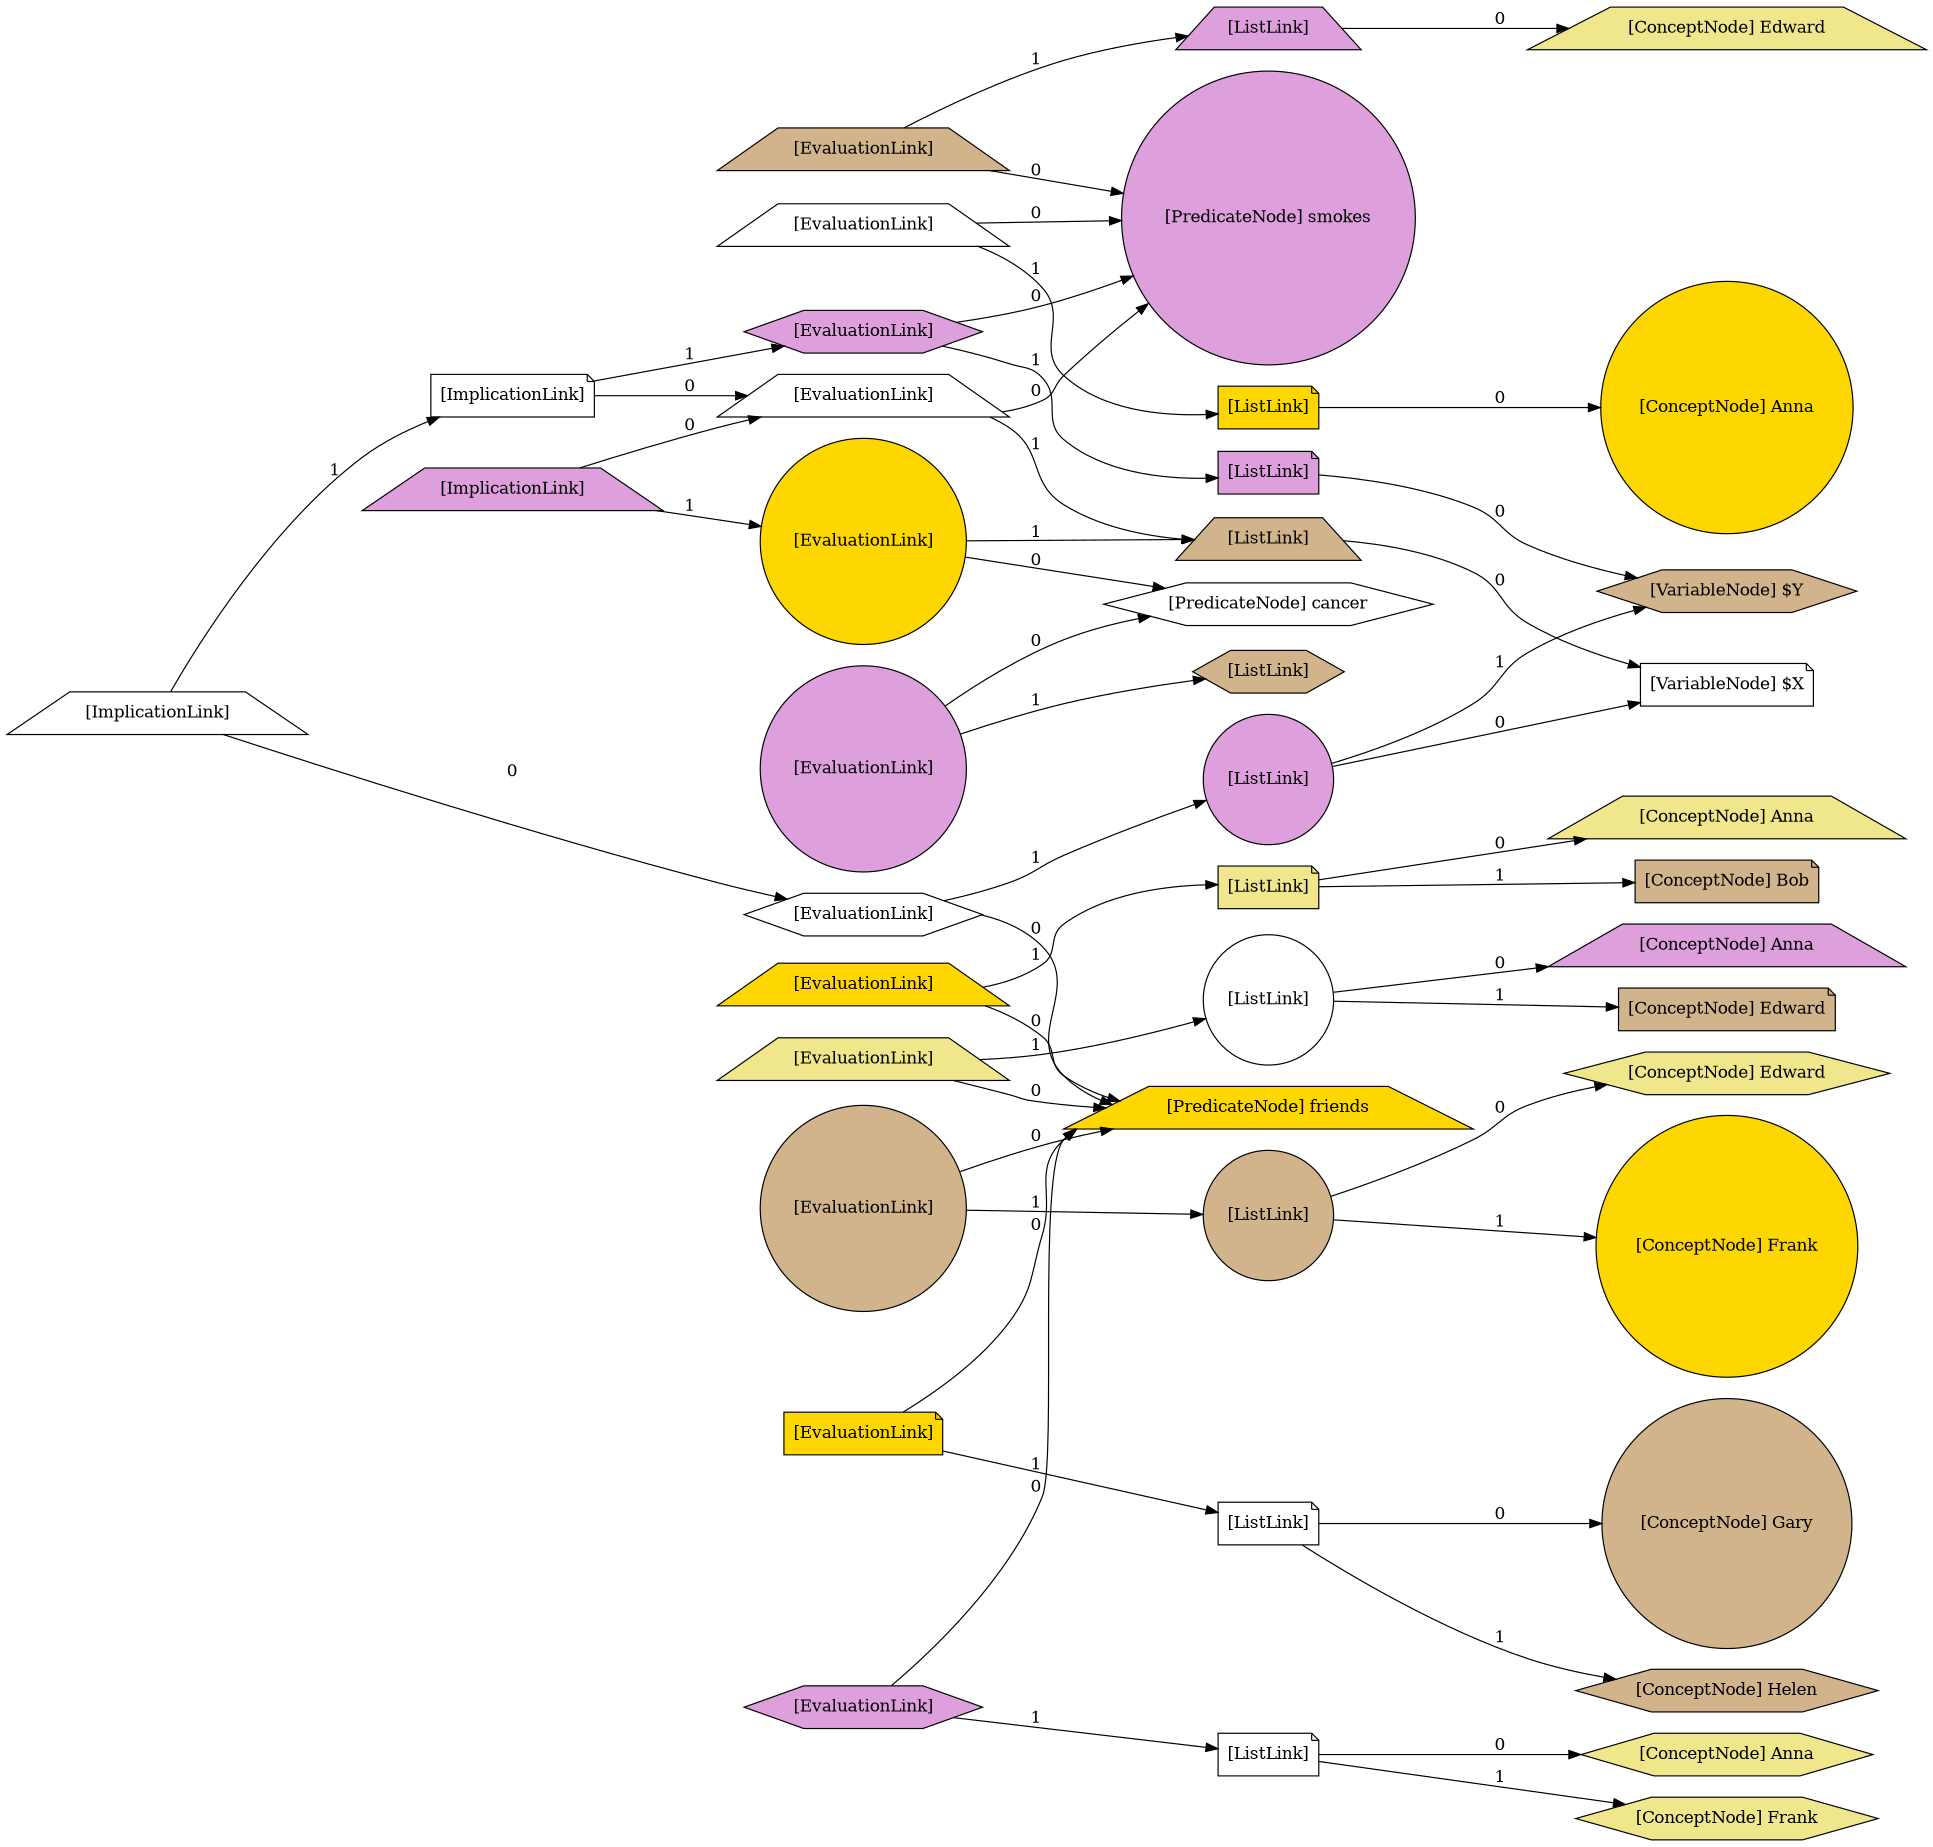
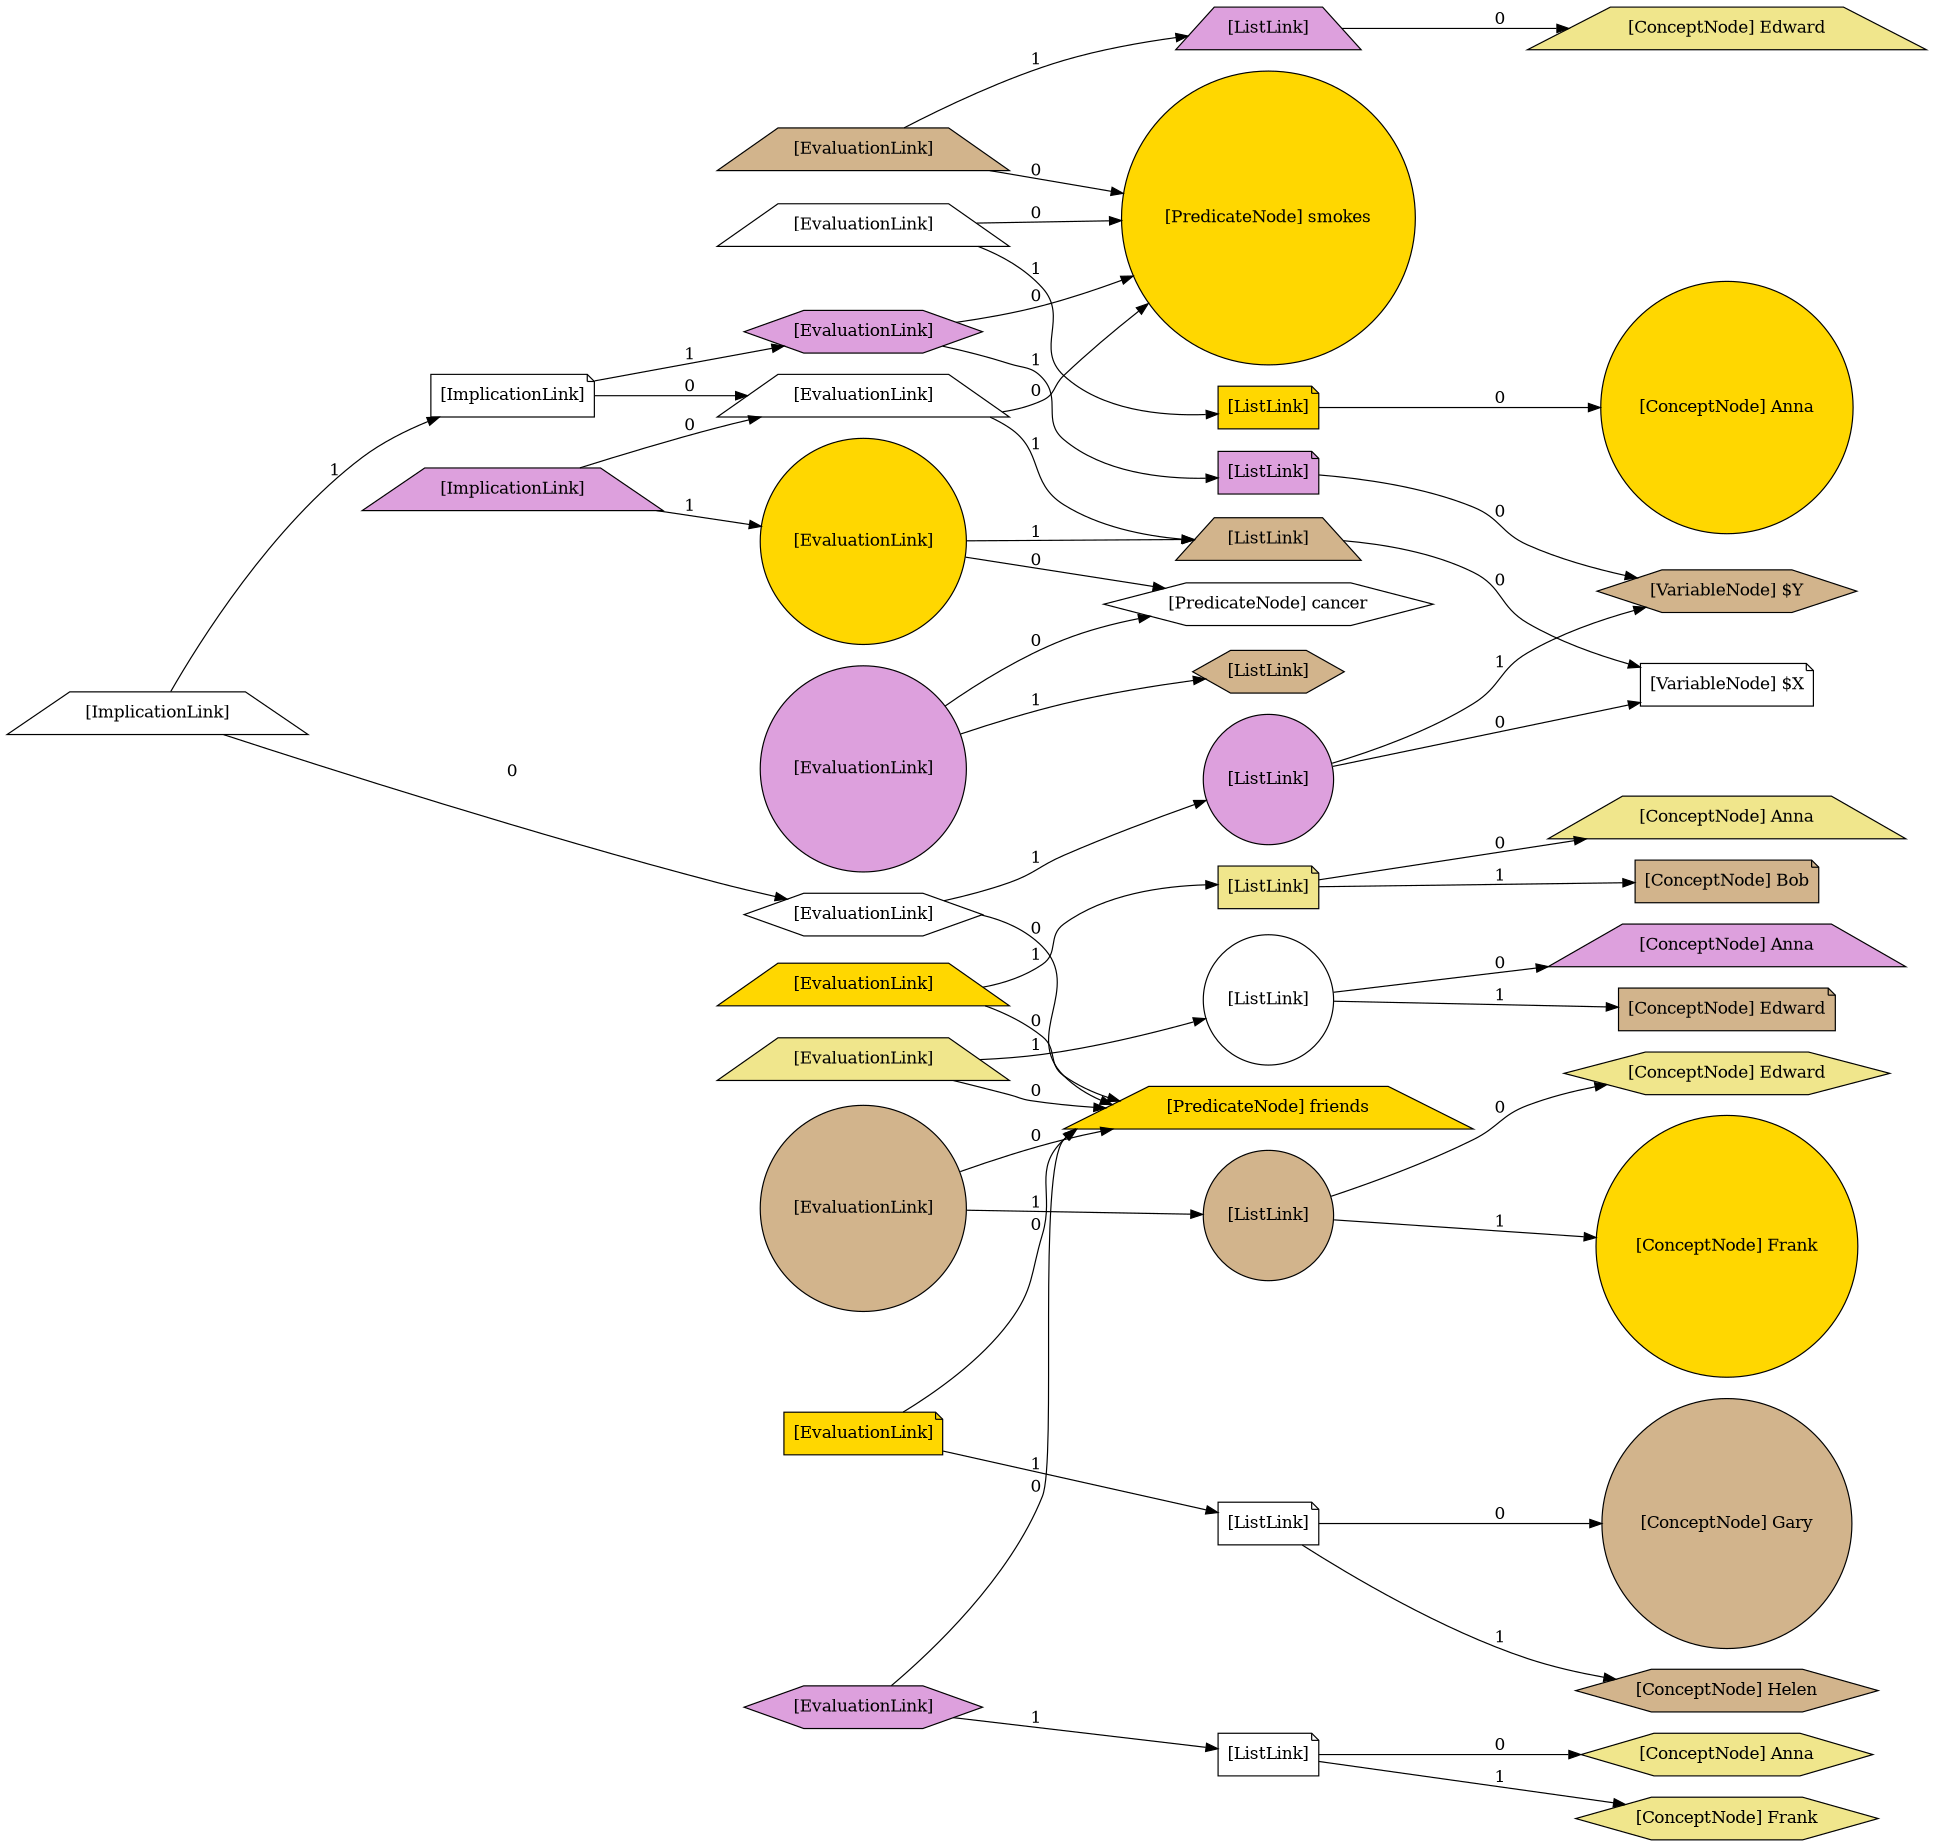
  digraph {
    rankdir=LR
    node [fillcolor=tan shape=trapezium style=filled]
    n1 [fillcolor=khaki label="[ConceptNode] Anna"]
    n2 [fillcolor=plum label="[ConceptNode] Anna"]
    n3 [fillcolor=khaki label="[ConceptNode] Anna" shape=hexagon]
    n4 [fillcolor=gold label="[ConceptNode] Anna" shape=circle]
    n5 [fillcolor=khaki label="[ConceptNode] Edward"]
    n6 [label="[ConceptNode] Edward" shape=note]
    n7 [fillcolor=khaki label="[ConceptNode] Edward" shape=hexagon]
    n8 [fillcolor=khaki label="[ConceptNode] Frank" shape=hexagon]
    n9 [fillcolor=gold label="[ConceptNode] Frank" shape=circle]
    n10 [label="[ConceptNode] Bob" shape=note]
    n11 [label="[ConceptNode] Gary" shape=circle]
    n12 [label="[ConceptNode] Helen" shape=hexagon]
    n13 [fillcolor=khaki label="[ListLink]" shape=note]
    n14 [label="[ListLink]"]
    n15 [fillcolor=white label="[VariableNode] $X" shape=note]
    n16 [fillcolor=plum label="[ListLink]"]
    n17 [fillcolor=white label="[ListLink]" shape=circle]
    n18 [label="[ListLink]" shape=hexagon]
    n19 [fillcolor=white label="[ListLink]" shape=note]
    n20 [fillcolor=plum label="[ListLink]" shape=circle]
    n21 [label="[VariableNode] $Y" shape=hexagon]
    n22 [label="[ListLink]" shape=circle]
    n23 [fillcolor=plum label="[ListLink]" shape=note]
    n24 [fillcolor=white label="[ListLink]" shape=note]
    n25 [fillcolor=gold label="[ListLink]" shape=note]
    n26 [fillcolor=plum label="[ImplicationLink]"]
    n27 [fillcolor=white label="[EvaluationLink]"]
    n28 [fillcolor=gold label="[EvaluationLink]" shape=circle]
-   n29 [fillcolor=plum label="[PredicateNode] smokes" shape=circle]
+   n29 [fillcolor=gold label="[PredicateNode] smokes" shape=circle]
    n30 [fillcolor=white label="[PredicateNode] cancer" shape=hexagon]
    n31 [fillcolor=white label="[ImplicationLink]" shape=note]
    n32 [fillcolor=plum label="[EvaluationLink]" shape=hexagon]
    n33 [fillcolor=white label="[ImplicationLink]"]
    n34 [fillcolor=white label="[EvaluationLink]" shape=hexagon]
    n35 [fillcolor=gold label="[PredicateNode] friends"]
    n36 [fillcolor=gold label="[EvaluationLink]"]
    n37 [fillcolor=khaki label="[EvaluationLink]"]
    n38 [fillcolor=plum label="[EvaluationLink]" shape=hexagon]
    n39 [label="[EvaluationLink]" shape=circle]
    n40 [fillcolor=gold label="[EvaluationLink]" shape=note]
    n41 [fillcolor=white label="[EvaluationLink]"]
    n42 [label="[EvaluationLink]"]
    n43 [fillcolor=plum label="[EvaluationLink]" shape=circle]
    n13 -> n1 [label=0]
    n13 -> n10 [label=1]
    n14 -> n15 [label=0]
    n16 -> n5 [label=0]
    n17 -> n2 [label=0]
    n17 -> n6 [label=1]
    n19 -> n3 [label=0]
    n19 -> n8 [label=1]
    n20 -> n15 [label=0]
    n20 -> n21 [label=1]
    n22 -> n7 [label=0]
    n22 -> n9 [label=1]
    n23 -> n21 [label=0]
    n24 -> n11 [label=0]
    n24 -> n12 [label=1]
    n25 -> n4 [label=0]
    n26 -> n27 [label=0]
    n26 -> n28 [label=1]
    n27 -> n14 [label=1]
    n27 -> n29 [label=0]
    n28 -> n14 [label=1]
    n28 -> n30 [label=0]
    n31 -> n27 [label=0]
    n31 -> n32 [label=1]
    n32 -> n23 [label=1]
    n32 -> n29 [label=0]
    n33 -> n31 [label=1]
    n33 -> n34 [label=0]
    n34 -> n20 [label=1]
    n34 -> n35 [label=0]
    n36 -> n13 [label=1]
    n36 -> n35 [label=0]
    n37 -> n17 [label=1]
    n37 -> n35 [label=0]
    n38 -> n19 [label=1]
    n38 -> n35 [label=0]
    n39 -> n22 [label=1]
    n39 -> n35 [label=0]
    n40 -> n24 [label=1]
    n40 -> n35 [label=0]
    n41 -> n25 [label=1]
    n41 -> n29 [label=0]
    n42 -> n16 [label=1]
    n42 -> n29 [label=0]
    n43 -> n18 [label=1]
    n43 -> n30 [label=0]
  }
